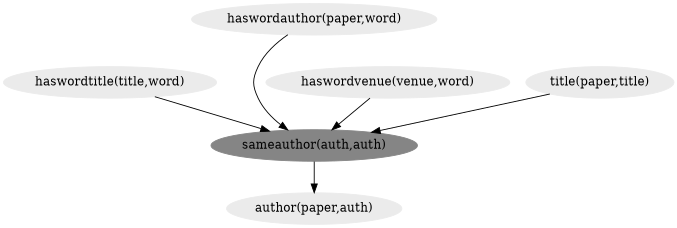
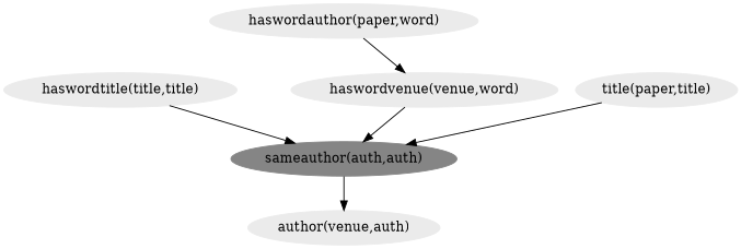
  digraph {
    node [color=gray92 style=filled]
    edge [style=solid]
-   n1 [label="haswordtitle(title,word)"]
+   n1 [label="haswordtitle(title,title)"]
    n2 [color=gray52 label="sameauthor(auth,auth)"]
-   n3 [label="author(paper,auth)"]
+   n3 [label="author(venue,auth)"]
    n4 [label="haswordauthor(paper,word)"]
    n5 [label="haswordvenue(venue,word)"]
    n6 [label="title(paper,title)"]
    n1 -> n2
    n2 -> n3
-   n4 -> n2
+   n4 -> n5
    n5 -> n2
    n6 -> n2
  }
